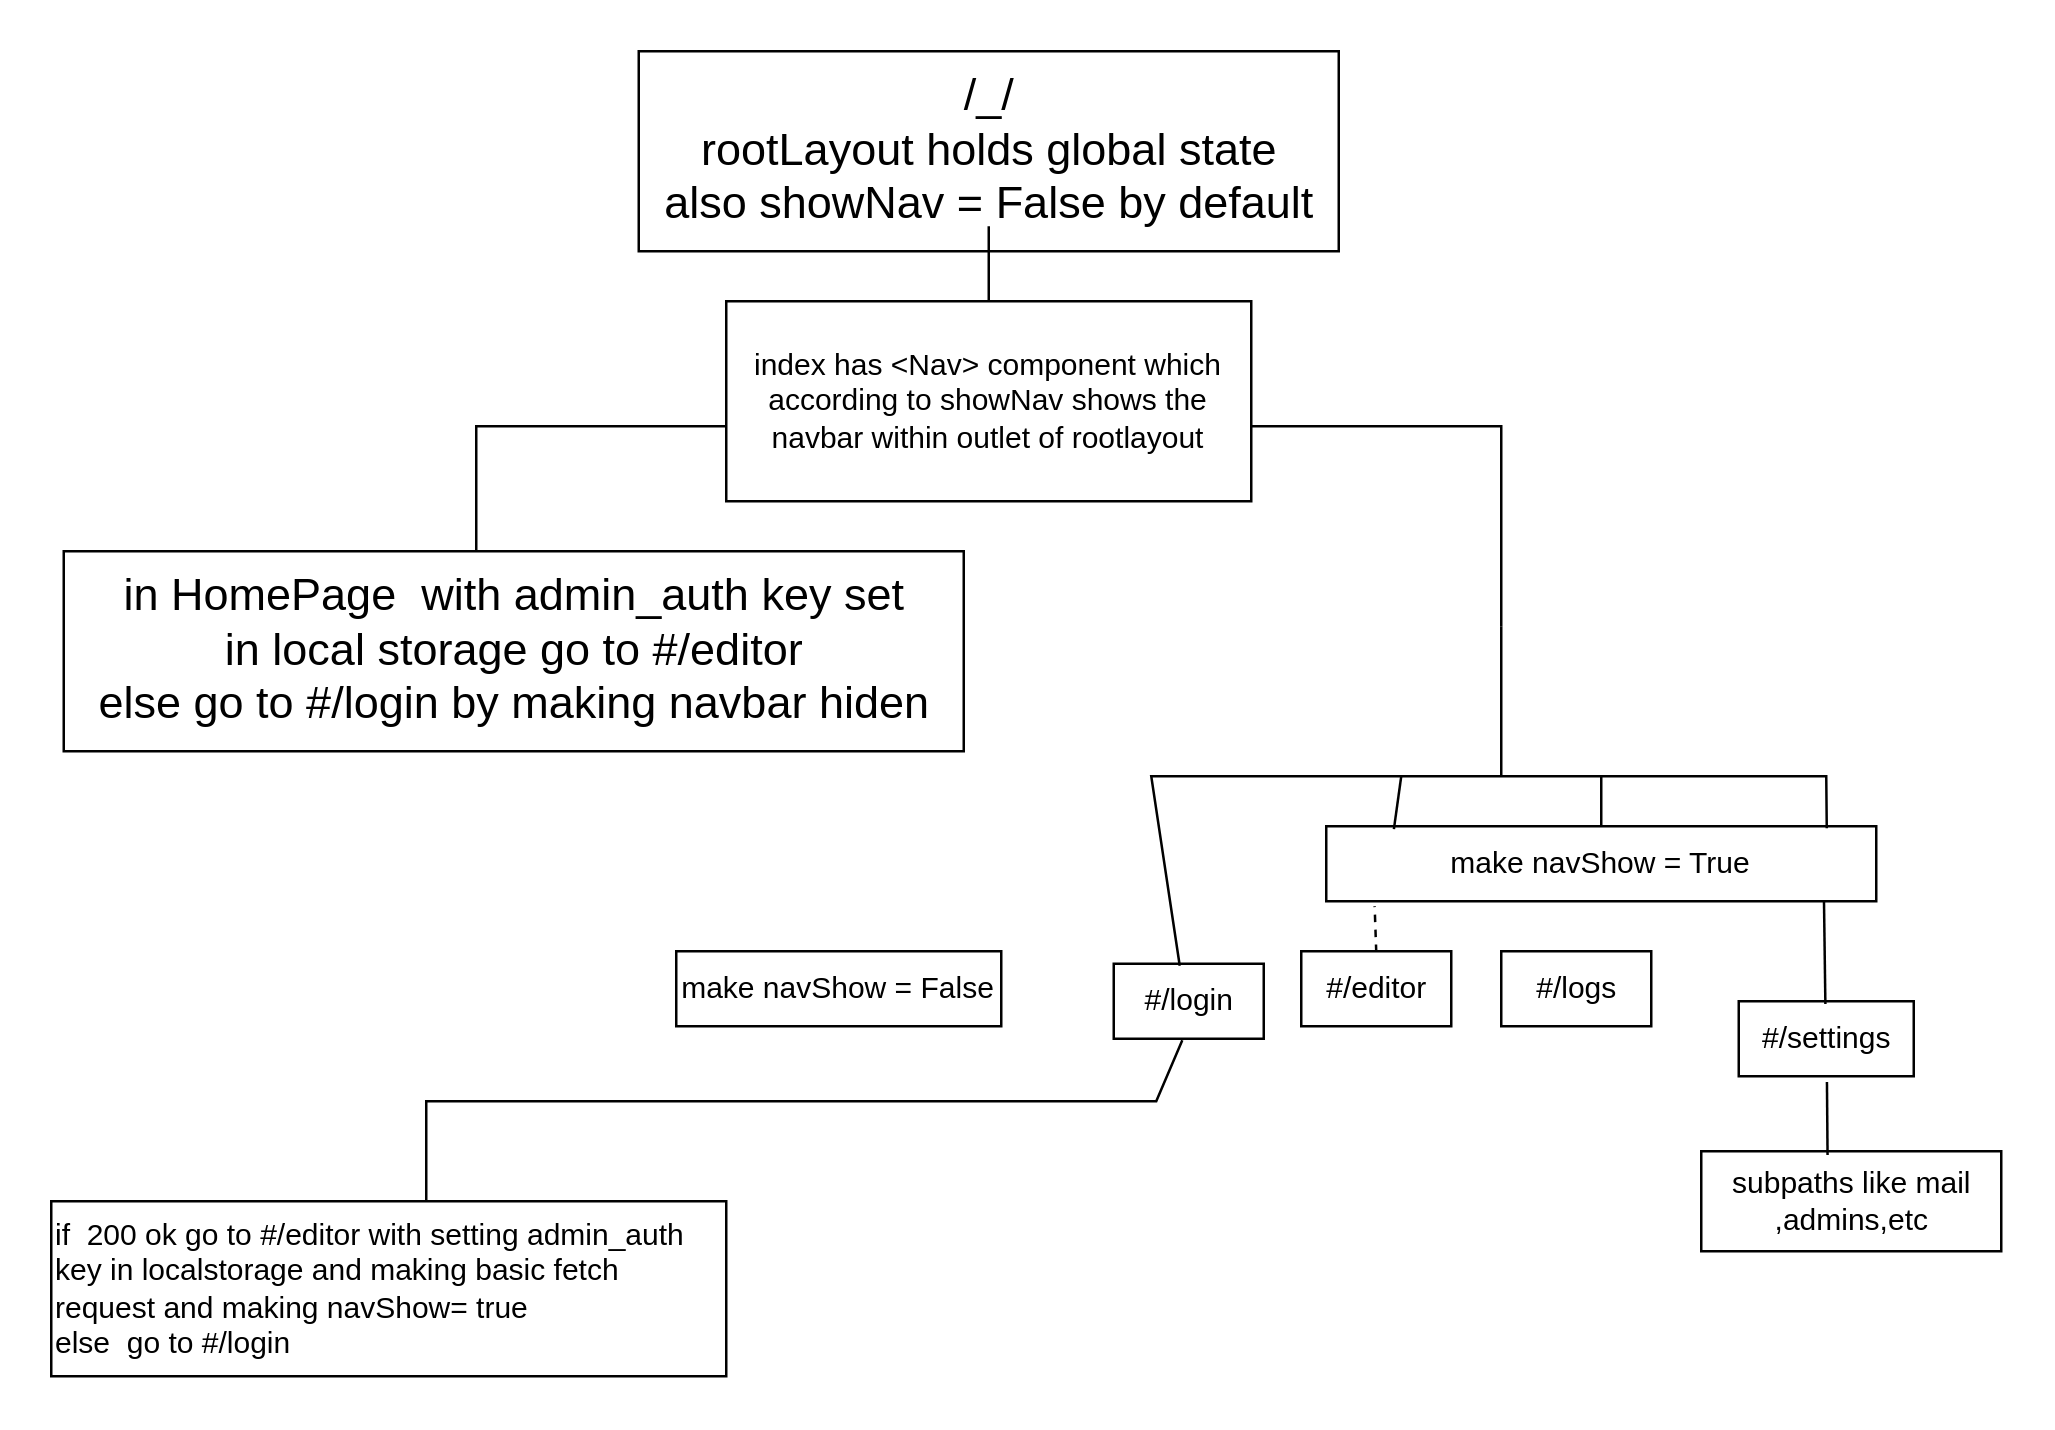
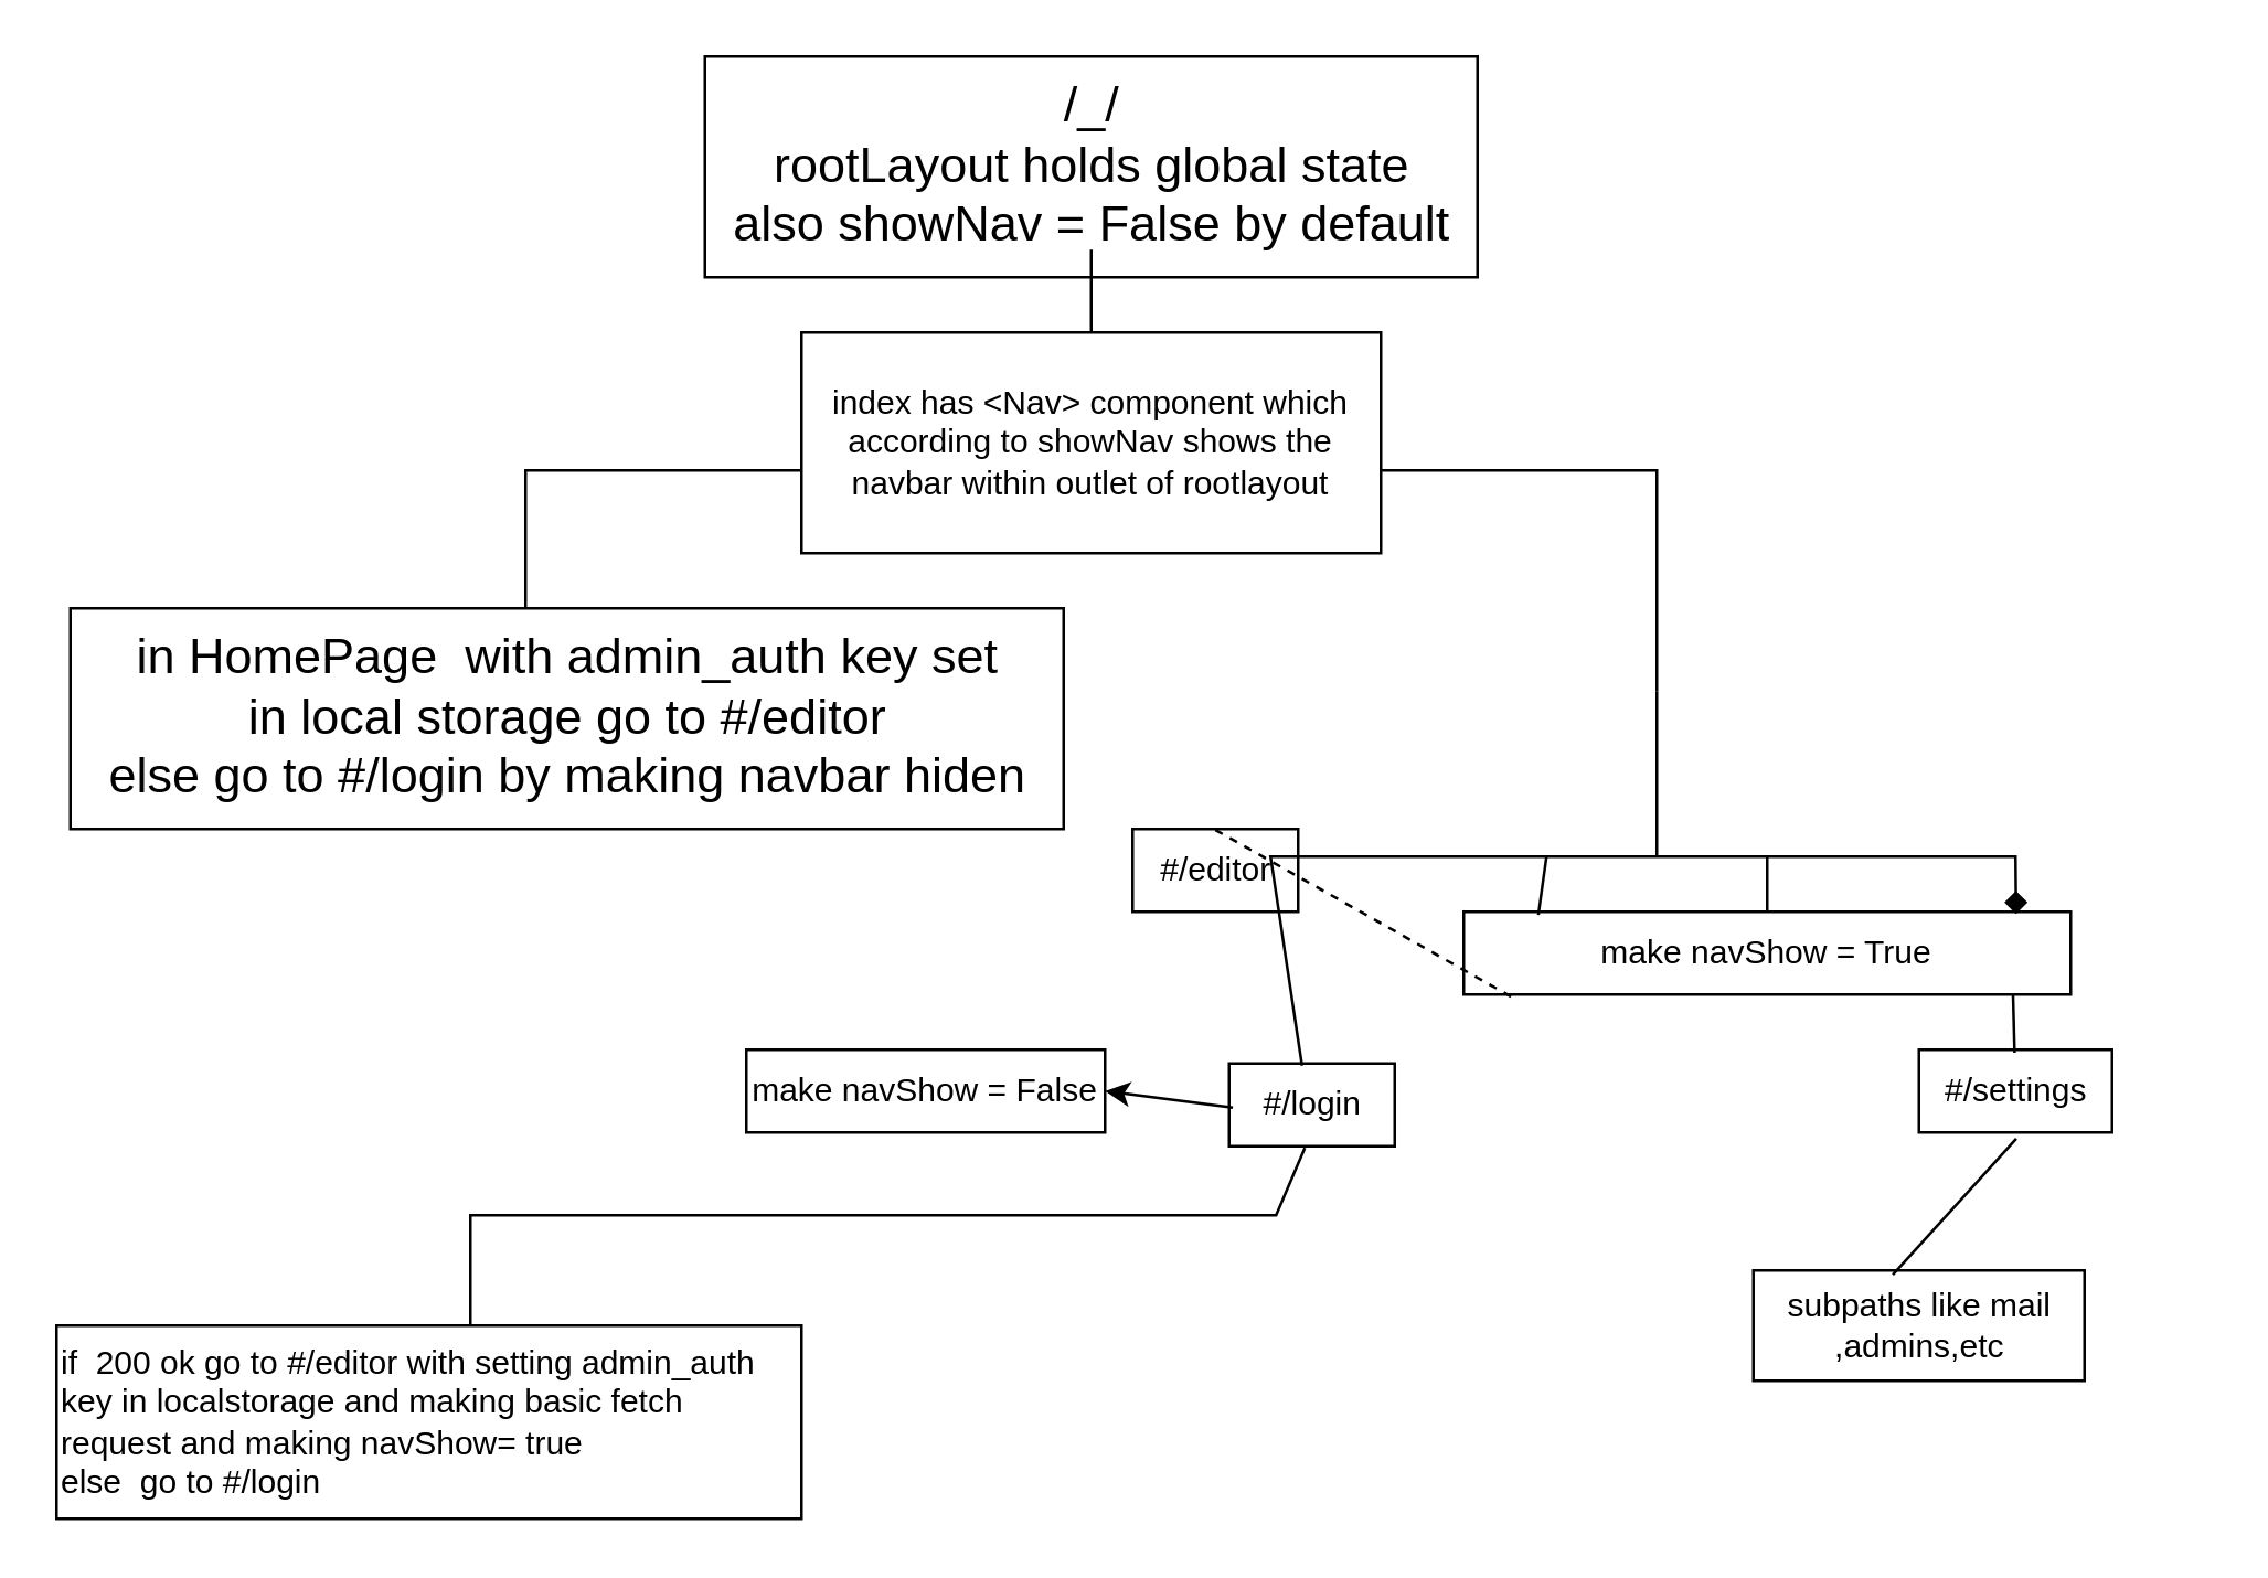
  <mxCell id="0" />
  <mxCell id="1" parent="0" />
  <mxCell id="2" value="/_/&lt;br&gt;rootLayout holds global state&lt;br&gt;&lt;div style=&quot;text-align: left;&quot;&gt;also showNav = False by default&lt;/div&gt;" style="text;html=1;align=center;verticalAlign=middle;resizable=0;points=[];autosize=1;fontSize=18;fillColor=none;strokeColor=default;" parent="1" vertex="1"><mxGeometry x="255" y="20" width="280" height="80" as="geometry" /></mxCell>
  <mxCell id="3" value="in HomePage&amp;nbsp; with admin_auth key set&lt;br&gt;in local storage go to #/editor&lt;br&gt;else go to #/login by making navbar hiden" style="text;html=1;align=center;verticalAlign=middle;resizable=0;points=[];autosize=1;strokeColor=default;fillColor=none;fontSize=18;" parent="1" vertex="1"><mxGeometry x="25" y="220" width="360" height="80" as="geometry" /></mxCell>
  <mxCell id="4" value="#/login" style="text;html=1;align=center;verticalAlign=middle;resizable=0;points=[];autosize=1;strokeColor=default;fillColor=none;" parent="1" vertex="1"><mxGeometry x="445" y="385" width="60" height="30" as="geometry" /></mxCell>
- <mxCell id="5" value="#/logs" style="text;html=1;align=center;verticalAlign=middle;resizable=0;points=[];autosize=1;strokeColor=default;fillColor=none;" parent="1" vertex="1"><mxGeometry x="600" y="380" width="60" height="30" as="geometry" /></mxCell>
  <mxCell id="6" value="" style="group" parent="1" vertex="1" connectable="0"><mxGeometry x="190" y="90" width="410" height="80" as="geometry" /></mxCell>
  <mxCell id="7" value="" style="endArrow=none;html=1;rounded=0;" parent="6" edge="1"><mxGeometry width="50" height="50" relative="1" as="geometry"><mxPoint y="130" as="sourcePoint" /><mxPoint x="410" y="160" as="targetPoint" /><Array as="points"><mxPoint y="80" /><mxPoint x="205" y="80" /><mxPoint x="230.625" y="80" /><mxPoint x="410" y="80" /></Array></mxGeometry></mxCell>
  <mxCell id="8" value="" style="endArrow=none;html=1;rounded=0;" parent="6" edge="1"><mxGeometry width="50" height="50" relative="1" as="geometry"><mxPoint x="205" y="80" as="sourcePoint" /><mxPoint x="205" as="targetPoint" /></mxGeometry></mxCell>
- <mxCell id="9" value="" style="endArrow=none;html=1;rounded=0;exitX=0.44;exitY=0.026;exitDx=0;exitDy=0;exitPerimeter=0;entryX=0.91;entryY=0.027;entryDx=0;entryDy=0;entryPerimeter=0;" parent="1" source="4" target="18" edge="1"><mxGeometry width="50" height="50" relative="1" as="geometry"><mxPoint x="460" y="360" as="sourcePoint" /><mxPoint x="730" y="360" as="targetPoint" /><Array as="points"><mxPoint x="460" y="310" /><mxPoint x="665" y="310" /><mxPoint x="690.625" y="310" /><mxPoint x="730" y="310" /></Array></mxGeometry></mxCell>
+ <mxCell id="9" value="" style="endArrow=diamond;html=1;rounded=0;exitX=0.44;exitY=0.026;exitDx=0;exitDy=0;exitPerimeter=0;entryX=0.91;entryY=0.027;entryDx=0;entryDy=0;entryPerimeter=0;" parent="1" source="4" target="18" edge="1"><mxGeometry width="50" height="50" relative="1" as="geometry"><mxPoint x="460" y="360" as="sourcePoint" /><mxPoint x="730" y="360" as="targetPoint" /><Array as="points"><mxPoint x="460" y="310" /><mxPoint x="665" y="310" /><mxPoint x="690.625" y="310" /><mxPoint x="730" y="310" /></Array></mxGeometry></mxCell>
  <mxCell id="10" value="" style="endArrow=none;html=1;rounded=0;" parent="1" edge="1"><mxGeometry width="50" height="50" relative="1" as="geometry"><mxPoint x="600" y="310" as="sourcePoint" /><mxPoint x="600" y="250" as="targetPoint" /></mxGeometry></mxCell>
  <mxCell id="11" value="" style="endArrow=none;html=1;rounded=0;exitX=0.5;exitY=0.011;exitDx=0;exitDy=0;exitPerimeter=0;entryX=0.088;entryY=1.067;entryDx=0;entryDy=0;entryPerimeter=0;dashed=1;" parent="1" source="17" target="18" edge="1"><mxGeometry width="50" height="50" relative="1" as="geometry"><mxPoint x="549.44" y="360.06" as="sourcePoint" /><mxPoint x="550" y="310" as="targetPoint" /></mxGeometry></mxCell>
- <mxCell id="12" value="#/settings" style="text;html=1;align=center;verticalAlign=middle;resizable=0;points=[];autosize=1;strokeColor=default;fillColor=none;" parent="1" vertex="1"><mxGeometry x="695" y="400" width="70" height="30" as="geometry" /></mxCell>
- <mxCell id="13" value="subpaths like mail&lt;br&gt;,admins,etc" style="text;html=1;align=center;verticalAlign=middle;resizable=0;points=[];autosize=1;strokeColor=default;fillColor=none;" parent="1" vertex="1"><mxGeometry x="680" y="460" width="120" height="40" as="geometry" /></mxCell>
+ <mxCell id="12" value="#/settings" style="text;html=1;align=center;verticalAlign=middle;resizable=0;points=[];autosize=1;strokeColor=default;fillColor=none;" parent="1" vertex="1"><mxGeometry x="695" y="380" width="70" height="30" as="geometry" /></mxCell>
+ <mxCell id="13" value="subpaths like mail&lt;br&gt;,admins,etc" style="text;html=1;align=center;verticalAlign=middle;resizable=0;points=[];autosize=1;strokeColor=default;fillColor=none;" parent="1" vertex="1"><mxGeometry x="635" y="460" width="120" height="40" as="geometry" /></mxCell>
  <mxCell id="14" value="" style="endArrow=none;html=1;rounded=0;entryX=0.504;entryY=1.076;entryDx=0;entryDy=0;entryPerimeter=0;exitX=0.421;exitY=0.038;exitDx=0;exitDy=0;exitPerimeter=0;" parent="1" source="13" target="12" edge="1"><mxGeometry width="50" height="50" relative="1" as="geometry"><mxPoint x="310" y="420" as="sourcePoint" /><mxPoint x="510" y="400" as="targetPoint" /></mxGeometry></mxCell>
  <mxCell id="15" value="" style="endArrow=none;html=1;rounded=0;entryX=0.457;entryY=1.02;entryDx=0;entryDy=0;entryPerimeter=0;" parent="1" target="4" edge="1"><mxGeometry width="50" height="50" relative="1" as="geometry"><mxPoint x="170" y="480" as="sourcePoint" /><mxPoint x="460" y="500" as="targetPoint" /><Array as="points"><mxPoint x="170" y="440" /><mxPoint x="462" y="440" /></Array></mxGeometry></mxCell>
  <mxCell id="16" value="if&amp;nbsp; 200 ok go to #/editor with setting admin_auth key in localstorage and making basic fetch request and making navShow= true&lt;br&gt;else&amp;nbsp; go to #/login" style="rounded=0;whiteSpace=wrap;html=1;align=left;" parent="1" vertex="1"><mxGeometry x="20" y="480" width="270" height="70" as="geometry" /></mxCell>
- <mxCell id="17" value="#/editor" style="text;html=1;align=center;verticalAlign=middle;resizable=0;points=[];autosize=1;strokeColor=default;fillColor=none;" parent="1" vertex="1"><mxGeometry x="520" y="380" width="60" height="30" as="geometry" /></mxCell>
+ <mxCell id="17" value="#/editor" style="text;html=1;align=center;verticalAlign=middle;resizable=0;points=[];autosize=1;strokeColor=default;fillColor=none;" parent="1" vertex="1"><mxGeometry x="410" y="300" width="60" height="30" as="geometry" /></mxCell>
  <mxCell id="18" value="make navShow = True" style="text;html=1;strokeColor=default;fillColor=none;align=center;verticalAlign=middle;whiteSpace=wrap;rounded=0;" parent="1" vertex="1"><mxGeometry x="530" y="330" width="220" height="30" as="geometry" /></mxCell>
  <mxCell id="19" value="" style="endArrow=none;html=1;rounded=0;" parent="1" source="18" edge="1"><mxGeometry width="50" height="50" relative="1" as="geometry"><mxPoint x="620" y="350" as="sourcePoint" /><mxPoint x="640" y="310" as="targetPoint" /></mxGeometry></mxCell>
  <mxCell id="20" value="" style="endArrow=none;html=1;rounded=0;exitX=0.123;exitY=0.039;exitDx=0;exitDy=0;exitPerimeter=0;" parent="1" source="18" edge="1"><mxGeometry width="50" height="50" relative="1" as="geometry"><mxPoint x="610" y="340" as="sourcePoint" /><mxPoint x="560" y="310" as="targetPoint" /></mxGeometry></mxCell>
  <mxCell id="21" value="" style="endArrow=none;html=1;rounded=0;entryX=0.905;entryY=1.009;entryDx=0;entryDy=0;entryPerimeter=0;exitX=0.495;exitY=0.037;exitDx=0;exitDy=0;exitPerimeter=0;" parent="1" source="12" target="18" edge="1"><mxGeometry width="50" height="50" relative="1" as="geometry"><mxPoint x="660" y="350" as="sourcePoint" /><mxPoint x="660" y="330" as="targetPoint" /></mxGeometry></mxCell>
  <mxCell id="22" value="index has &amp;lt;Nav&amp;gt; component which according to showNav shows the navbar within outlet of rootlayout" style="rounded=0;whiteSpace=wrap;html=1;" parent="1" vertex="1"><mxGeometry x="290" y="120" width="210" height="80" as="geometry" /></mxCell>
  <mxCell id="23" value="make navShow = False" style="text;html=1;strokeColor=default;fillColor=none;align=center;verticalAlign=middle;whiteSpace=wrap;rounded=0;" parent="1" vertex="1"><mxGeometry x="270" y="380" width="130" height="30" as="geometry" /></mxCell>
+ <mxCell id="24" value="" style="endArrow=classic;html=1;rounded=0;exitX=0.022;exitY=0.534;exitDx=0;exitDy=0;exitPerimeter=0;entryX=1;entryY=0.5;entryDx=0;entryDy=0;" parent="1" source="4" target="23" edge="1"><mxGeometry width="50" height="50" relative="1" as="geometry"><mxPoint x="440" y="380" as="sourcePoint" /><mxPoint x="490" y="330" as="targetPoint" /></mxGeometry></mxCell>
